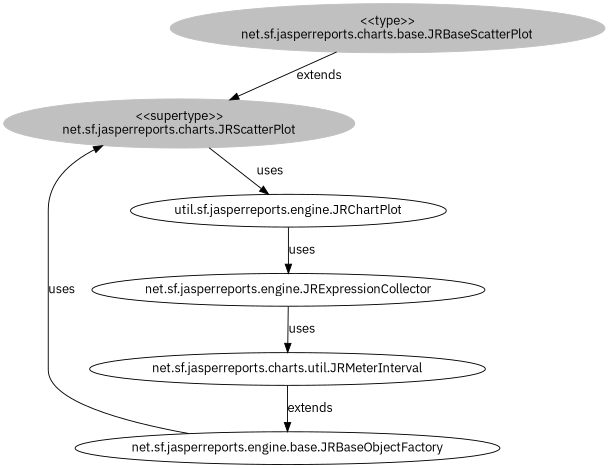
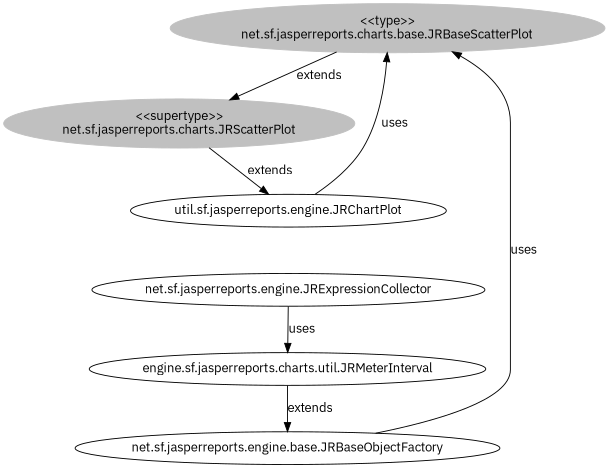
  digraph {
    fontname="IBM Plex Sans"
    node [fontname="IBM Plex Sans"]
    edge [fontname="IBM Plex Sans"]
    n1 [color=grey label="<<type>>\nnet.sf.jasperreports.charts.base.JRBaseScatterPlot" style=filled]
    n2 [color=grey label="<<supertype>>\nnet.sf.jasperreports.charts.JRScatterPlot" style=filled]
    n3 [label="util.sf.jasperreports.engine.JRChartPlot"]
    n4 [label="net.sf.jasperreports.engine.JRExpressionCollector"]
    n5 [label="net.sf.jasperreports.engine.base.JRBaseObjectFactory"]
-   n6 [label="net.sf.jasperreports.charts.util.JRMeterInterval"]
+   n6 [label="engine.sf.jasperreports.charts.util.JRMeterInterval"]
    n1 -> n2 [label=extends]
-   n2 -> n3 [label=uses]
-   n3 -> n4 [label=uses]
+   n2 -> n3 [label=extends]
+   n3 -> n1 [label=uses]
    n4 -> n6 [label=uses]
-   n5 -> n2 [label=uses]
+   n5 -> n1 [label=uses]
    n6 -> n5 [label=extends]
  }
